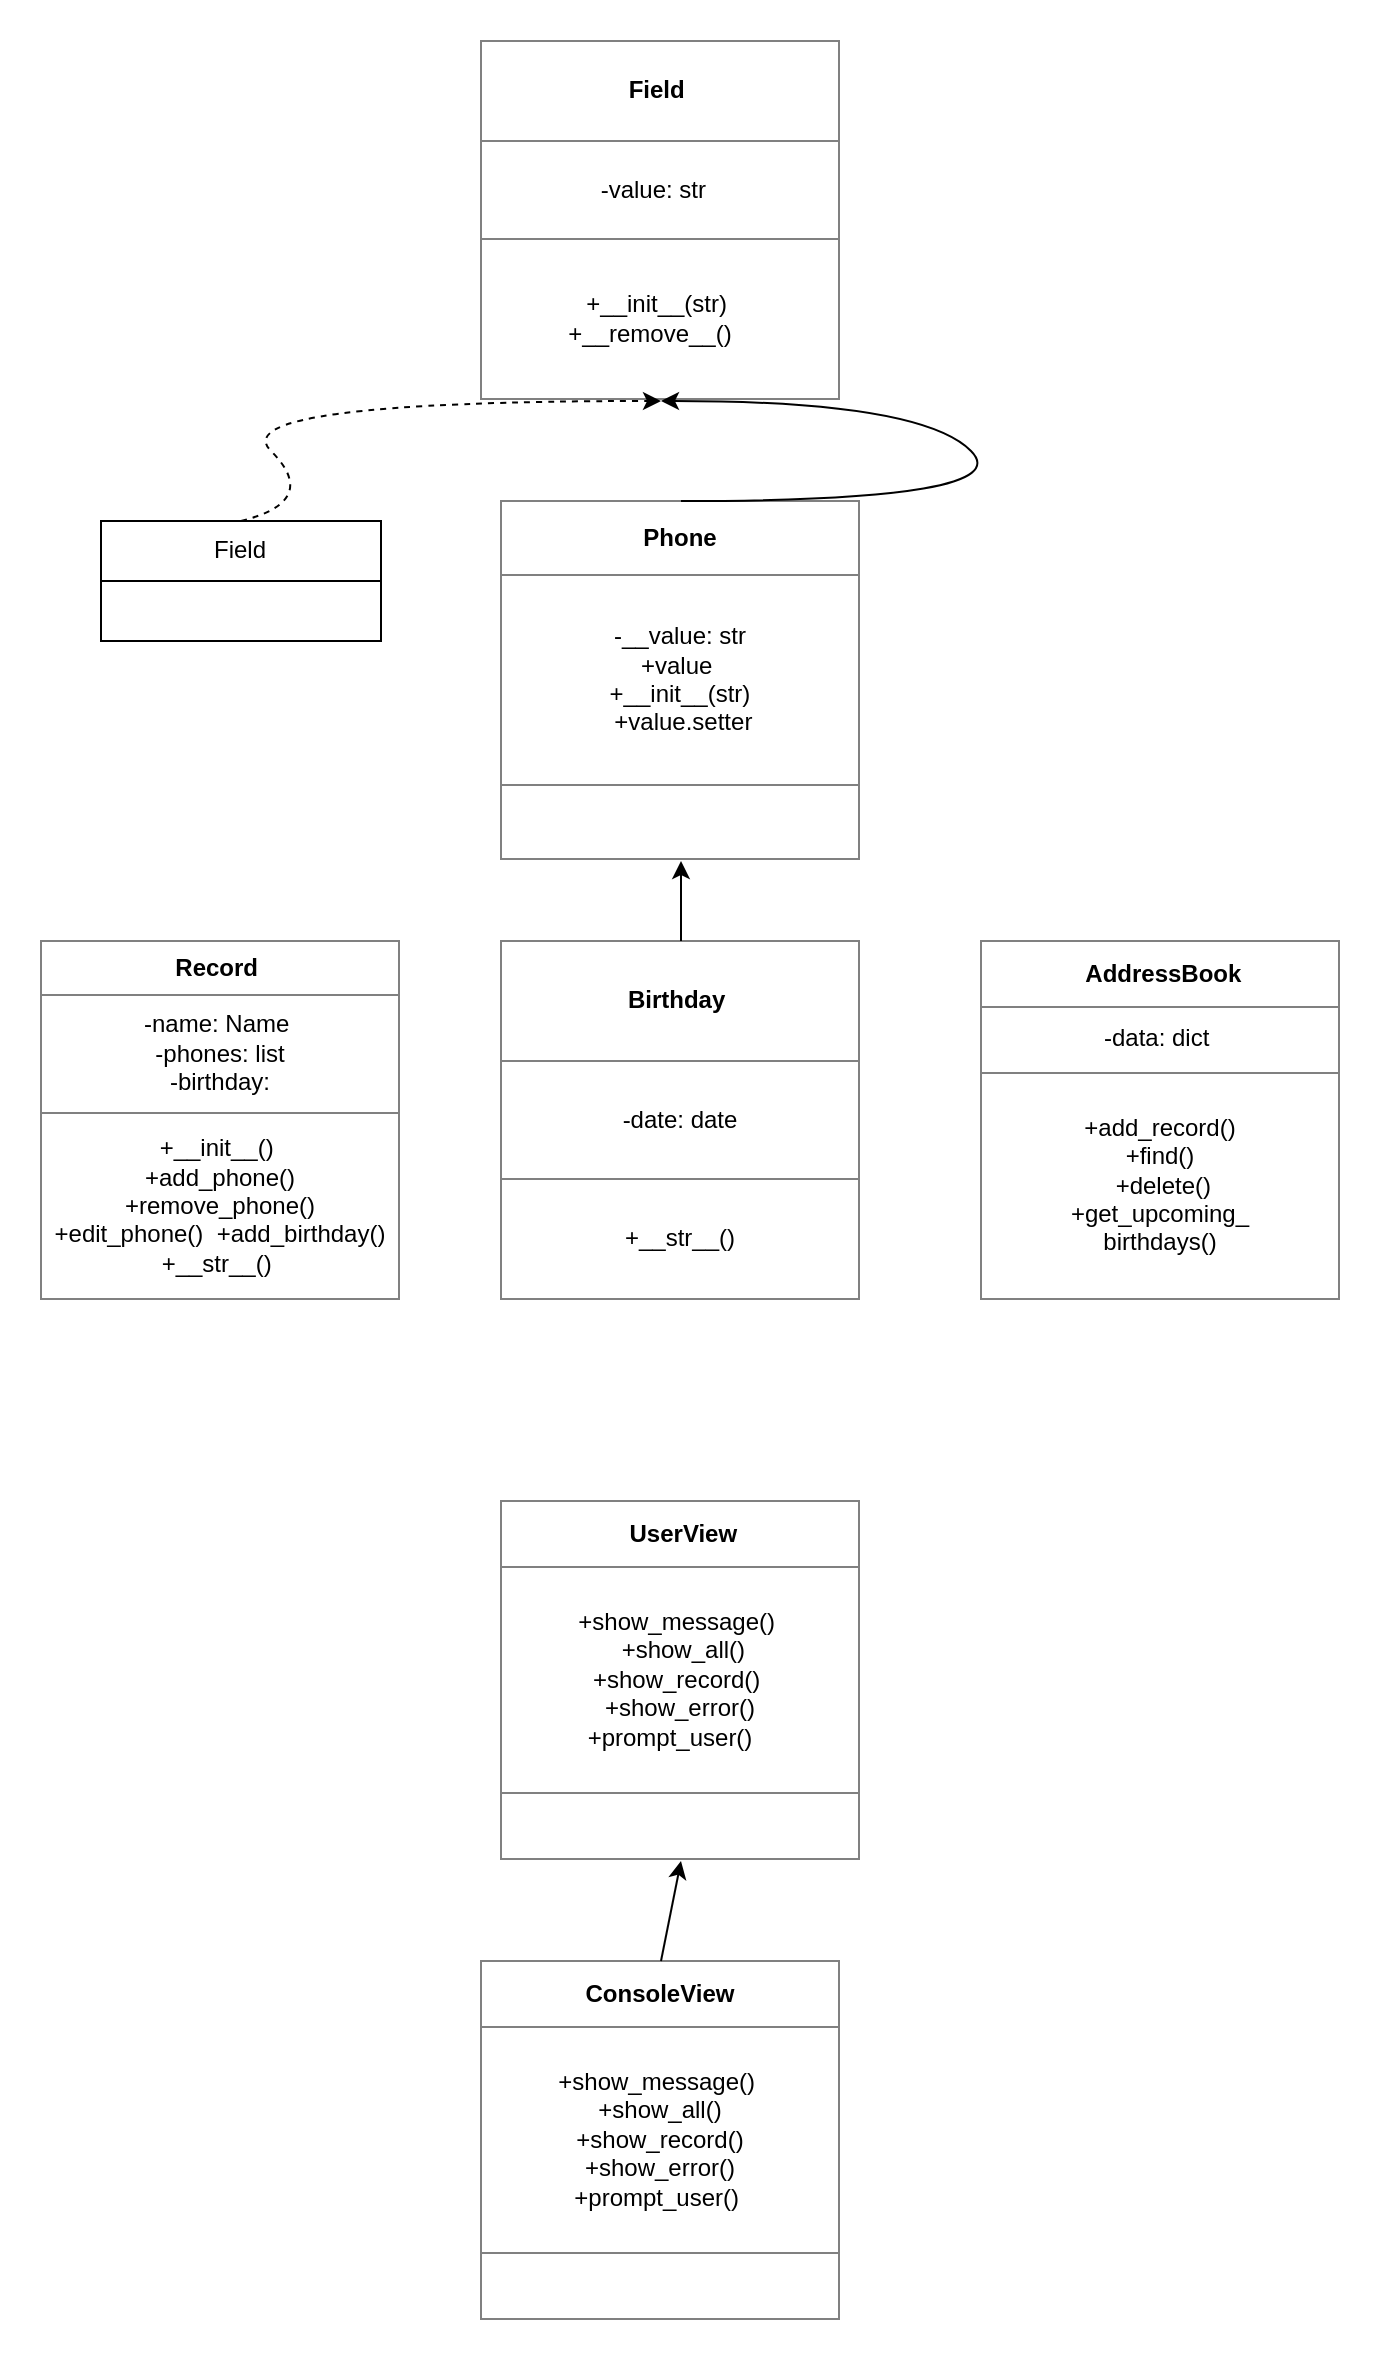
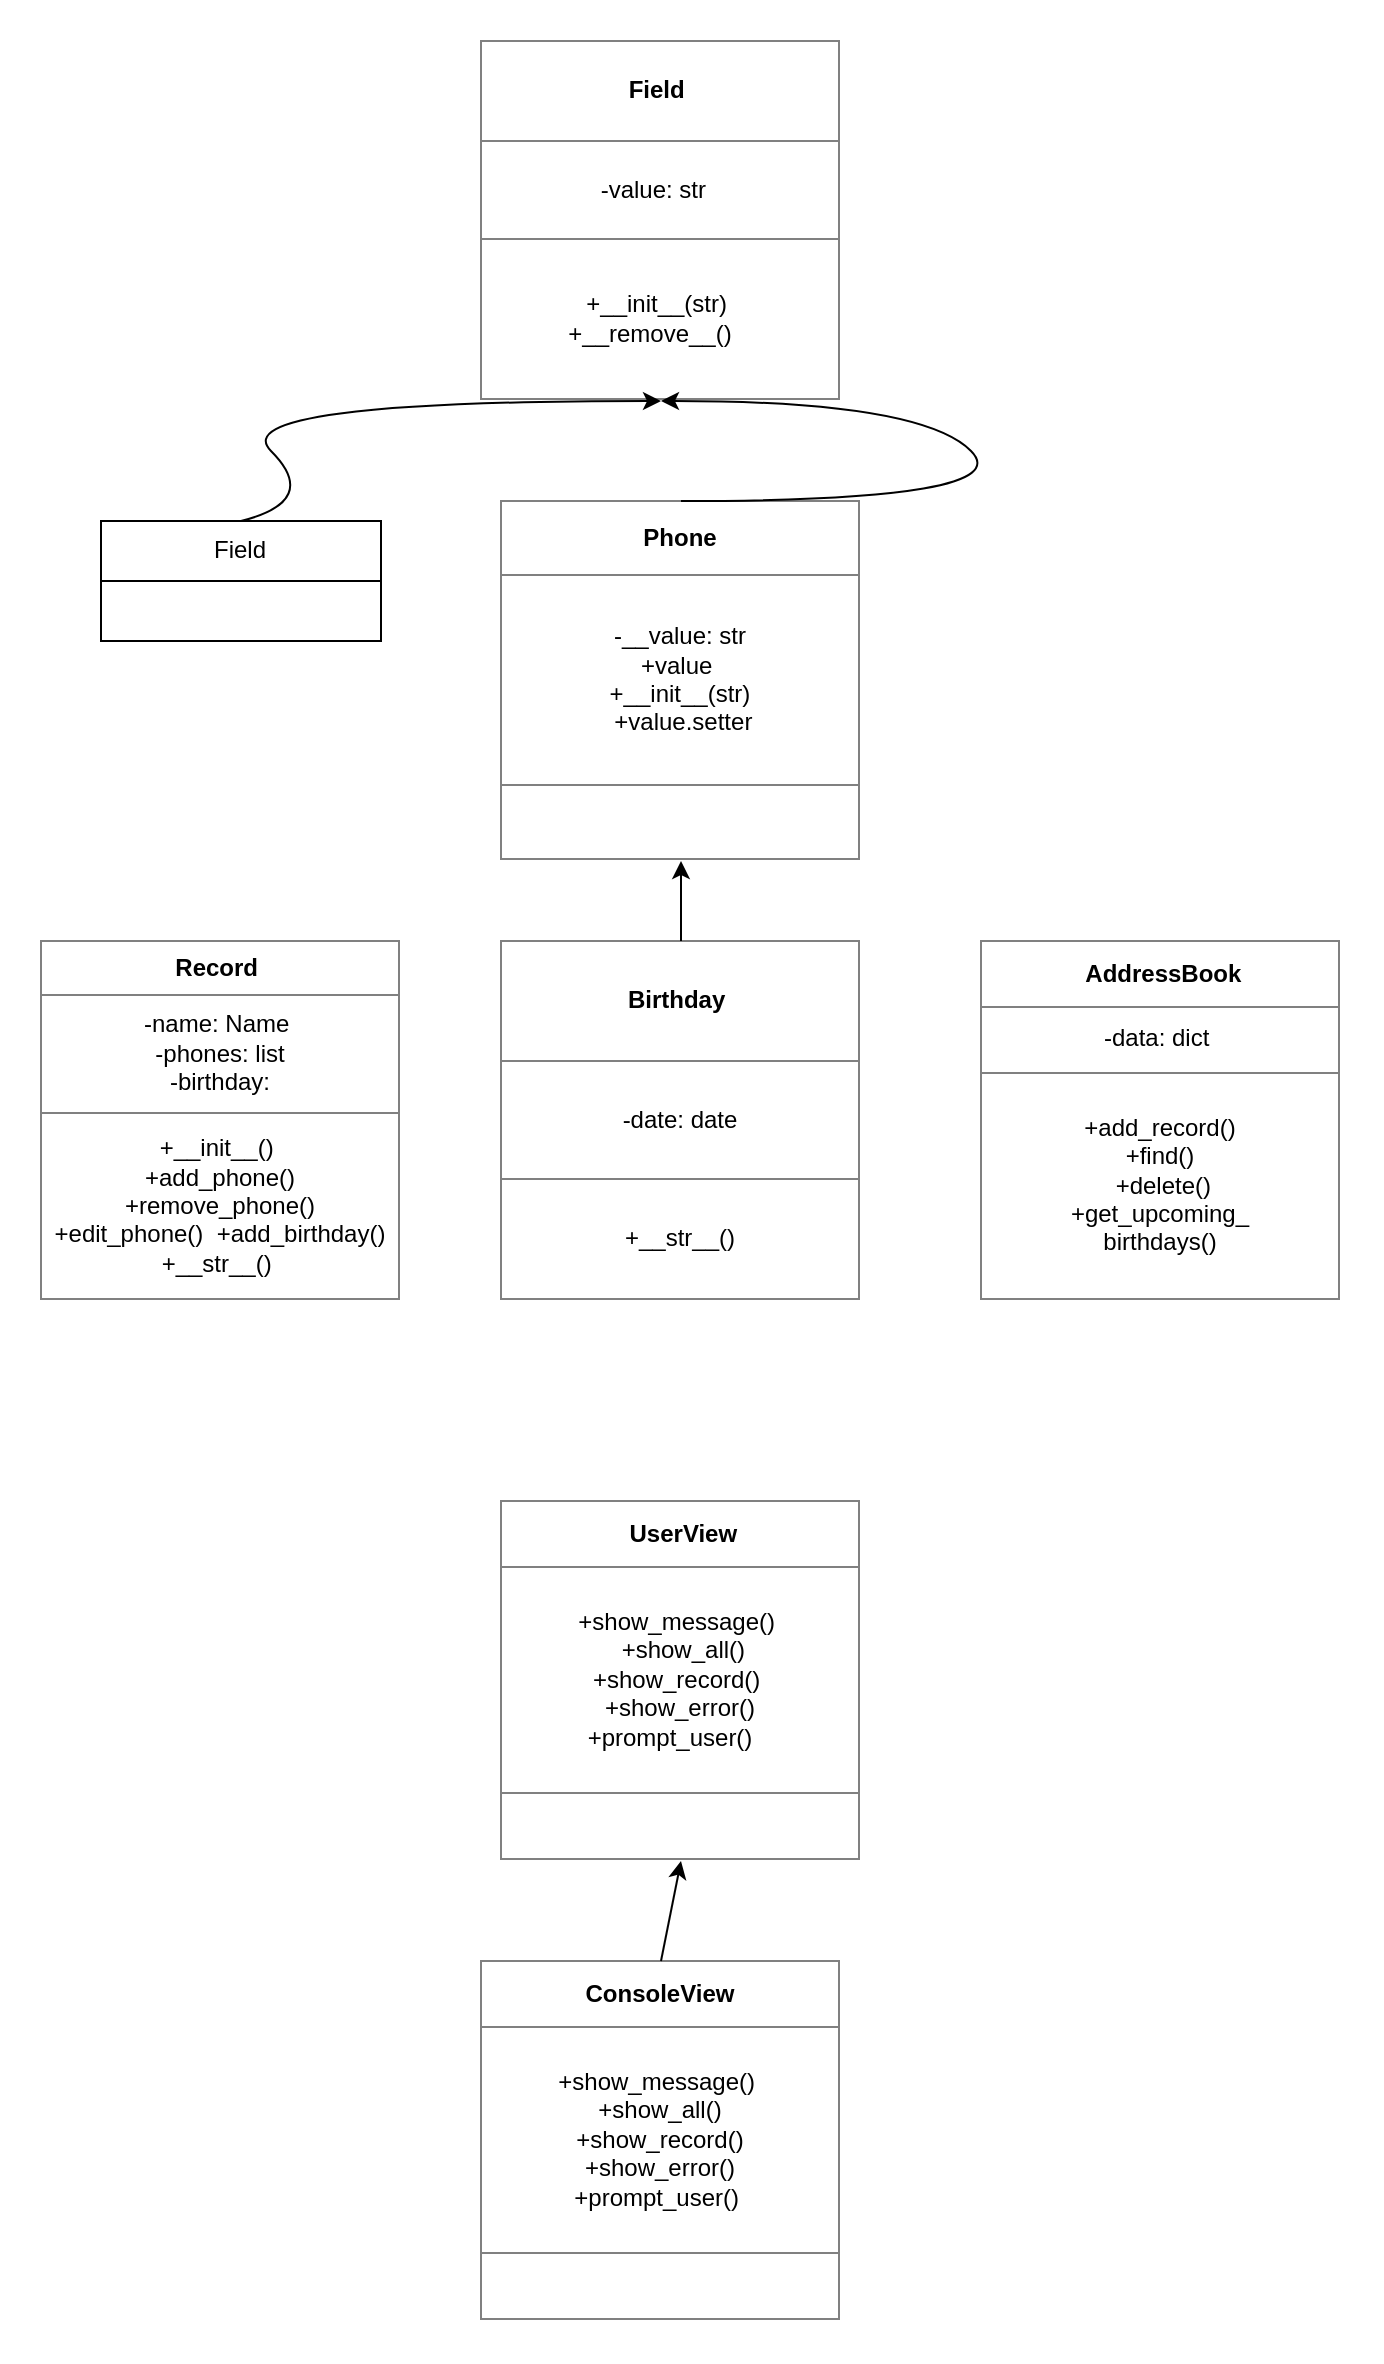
  <mxCell id="0" />
  <mxCell id="1" parent="0" />
  <mxCell id="2" value="&lt;table border=&quot;1&quot; width=&quot;100%&quot; height=&quot;100%&quot; cellpadding=&quot;4&quot; style=&quot;width:100%;height:100%;border-collapse:collapse;&quot;&gt;&lt;tbody&gt;&lt;tr&gt;&lt;th align=&quot;center&quot;&gt;&amp;nbsp; Field&amp;nbsp; &amp;nbsp;&lt;br&gt;&lt;/th&gt;&lt;/tr&gt;&lt;tr&gt;&lt;td align=&quot;center&quot;&gt;&amp;nbsp; -value: str   &amp;nbsp; &amp;nbsp;&lt;/td&gt;&lt;/tr&gt;&lt;tr&gt;&lt;td align=&quot;center&quot;&gt;+__init__(str)&amp;nbsp;&lt;br&gt;+__remove__()&amp;nbsp; &amp;nbsp;&lt;br&gt;&lt;/td&gt;&lt;/tr&gt;&lt;/tbody&gt;&lt;/table&gt;" style="text;html=1;whiteSpace=wrap;strokeColor=none;fillColor=none;overflow=fill;" vertex="1" parent="1"><mxGeometry x="240" y="20" width="180" height="180" as="geometry" /></mxCell>
  <mxCell id="3" value="&lt;table border=&quot;1&quot; width=&quot;100%&quot; height=&quot;100%&quot; cellpadding=&quot;4&quot; style=&quot;width:100%;height:100%;border-collapse:collapse;&quot;&gt;&lt;tbody&gt;&lt;tr&gt;&lt;th align=&quot;center&quot;&gt;Phone&lt;/th&gt;&lt;/tr&gt;&lt;tr&gt;&lt;td align=&quot;center&quot;&gt;-__value: str &lt;br&gt;+value&amp;nbsp;&lt;br&gt;&amp;nbsp;+__init__(str)&amp;nbsp;&lt;br&gt;&amp;nbsp;+value.setter&lt;br&gt;&lt;/td&gt;&lt;/tr&gt;&lt;tr&gt;&lt;td align=&quot;center&quot;&gt;&lt;br&gt;&lt;/td&gt;&lt;/tr&gt;&lt;/tbody&gt;&lt;/table&gt;" style="text;html=1;whiteSpace=wrap;strokeColor=none;fillColor=none;overflow=fill;" vertex="1" parent="1"><mxGeometry x="250" y="250" width="180" height="180" as="geometry" /></mxCell>
  <mxCell id="4" value="Field" style="swimlane;fontStyle=0;childLayout=stackLayout;horizontal=1;startSize=30;horizontalStack=0;resizeParent=1;resizeParentMax=0;resizeLast=0;collapsible=1;marginBottom=0;whiteSpace=wrap;html=1;" vertex="1" parent="1"><mxGeometry x="50" y="260" width="140" height="60" as="geometry" /></mxCell>
  <mxCell id="5" value="&lt;table border=&quot;1&quot; width=&quot;100%&quot; height=&quot;100%&quot; cellpadding=&quot;4&quot; style=&quot;width:100%;height:100%;border-collapse:collapse;&quot;&gt;&lt;tbody&gt;&lt;tr&gt;&lt;th align=&quot;center&quot;&gt;Birthday&amp;nbsp;&lt;/th&gt;&lt;/tr&gt;&lt;tr&gt;&lt;td align=&quot;center&quot;&gt;-date: date&lt;br&gt;&lt;/td&gt;&lt;/tr&gt;&lt;tr&gt;&lt;td align=&quot;center&quot;&gt;+__str__()&lt;br&gt;&lt;/td&gt;&lt;/tr&gt;&lt;/tbody&gt;&lt;/table&gt;" style="text;html=1;whiteSpace=wrap;strokeColor=none;fillColor=none;overflow=fill;" vertex="1" parent="1"><mxGeometry x="250" y="470" width="180" height="180" as="geometry" /></mxCell>
  <mxCell id="6" value="&lt;table border=&quot;1&quot; width=&quot;100%&quot; height=&quot;100%&quot; cellpadding=&quot;4&quot; style=&quot;width:100%;height:100%;border-collapse:collapse;&quot;&gt;&lt;tbody&gt;&lt;tr&gt;&lt;th align=&quot;center&quot;&gt;Record&amp;nbsp;&lt;br&gt;&lt;/th&gt;&lt;/tr&gt;&lt;tr&gt;&lt;td align=&quot;center&quot;&gt;-name: Name&amp;nbsp;&lt;br&gt;&amp;nbsp;-phones: list&amp;nbsp;&lt;br&gt;&amp;nbsp;-birthday:&amp;nbsp;&lt;/td&gt;&lt;/tr&gt;&lt;tr&gt;&lt;td align=&quot;center&quot;&gt;+__init__()&amp;nbsp;&lt;br&gt;&amp;nbsp;+add_phone()&amp;nbsp; +remove_phone() +edit_phone()&amp;nbsp; +add_birthday()&lt;br&gt;+__str__()&amp;nbsp;&lt;br&gt;&lt;/td&gt;&lt;/tr&gt;&lt;/tbody&gt;&lt;/table&gt;" style="text;html=1;whiteSpace=wrap;strokeColor=none;fillColor=none;overflow=fill;" vertex="1" parent="1"><mxGeometry x="20" y="470" width="180" height="180" as="geometry" /></mxCell>
  <mxCell id="7" value="&lt;table border=&quot;1&quot; width=&quot;100%&quot; height=&quot;100%&quot; cellpadding=&quot;4&quot; style=&quot;width:100%;height:100%;border-collapse:collapse;&quot;&gt;&lt;tbody&gt;&lt;tr&gt;&lt;th align=&quot;center&quot;&gt;&amp;nbsp;AddressBook&lt;br&gt;&lt;/th&gt;&lt;/tr&gt;&lt;tr&gt;&lt;td align=&quot;center&quot;&gt;-data: dict&amp;nbsp;&lt;br&gt;&lt;/td&gt;&lt;/tr&gt;&lt;tr&gt;&lt;td align=&quot;center&quot;&gt;&amp;nbsp;+add_record()&amp;nbsp;&lt;br&gt;&amp;nbsp;+find()&amp;nbsp;&lt;br&gt;&amp;nbsp;+delete() &lt;br&gt;+get_upcoming_ &lt;br&gt;birthdays()&lt;br&gt;&lt;/td&gt;&lt;/tr&gt;&lt;/tbody&gt;&lt;/table&gt;" style="text;html=1;whiteSpace=wrap;strokeColor=none;fillColor=none;overflow=fill;" vertex="1" parent="1"><mxGeometry x="490" y="470" width="180" height="180" as="geometry" /></mxCell>
  <mxCell id="8" value="&lt;table border=&quot;1&quot; width=&quot;100%&quot; height=&quot;100%&quot; cellpadding=&quot;4&quot; style=&quot;width:100%;height:100%;border-collapse:collapse;&quot;&gt;&lt;tbody&gt;&lt;tr&gt;&lt;th align=&quot;center&quot;&gt;&amp;nbsp;UserView&lt;br&gt;&lt;/th&gt;&lt;/tr&gt;&lt;tr&gt;&lt;td align=&quot;center&quot;&gt;+show_message()&amp;nbsp;&lt;br&gt;&amp;nbsp;+show_all() &lt;br&gt;+show_record()&amp;nbsp;&lt;br&gt;&amp;nbsp;+show_error()&amp;nbsp; +prompt_user()&amp;nbsp; &amp;nbsp;&lt;br&gt;&lt;/td&gt;&lt;/tr&gt;&lt;tr&gt;&lt;td align=&quot;center&quot;&gt;&lt;br&gt;&lt;/td&gt;&lt;/tr&gt;&lt;/tbody&gt;&lt;/table&gt;" style="text;html=1;whiteSpace=wrap;strokeColor=none;fillColor=none;overflow=fill;" vertex="1" parent="1"><mxGeometry x="250" y="750" width="180" height="180" as="geometry" /></mxCell>
  <mxCell id="9" value="&lt;table border=&quot;1&quot; width=&quot;100%&quot; height=&quot;100%&quot; cellpadding=&quot;4&quot; style=&quot;width:100%;height:100%;border-collapse:collapse;&quot;&gt;&lt;tbody&gt;&lt;tr&gt;&lt;th align=&quot;center&quot;&gt;ConsoleView&lt;br&gt;&lt;/th&gt;&lt;/tr&gt;&lt;tr&gt;&lt;td align=&quot;center&quot;&gt;+show_message()&amp;nbsp;&lt;br&gt;&amp;nbsp;+show_all()&amp;nbsp;&lt;br&gt;&amp;nbsp;+show_record()&amp;nbsp;&lt;br&gt;&amp;nbsp;+show_error()&amp;nbsp; +prompt_user()&amp;nbsp;&lt;/td&gt;&lt;/tr&gt;&lt;tr&gt;&lt;td align=&quot;center&quot;&gt;&lt;br&gt;&lt;/td&gt;&lt;/tr&gt;&lt;/tbody&gt;&lt;/table&gt;" style="text;html=1;whiteSpace=wrap;strokeColor=none;fillColor=none;overflow=fill;" vertex="1" parent="1"><mxGeometry x="240" y="980" width="180" height="180" as="geometry" /></mxCell>
- <mxCell id="10" value="" style="curved=1;endArrow=classic;html=1;rounded=0;exitX=0.5;exitY=0;exitDx=0;exitDy=0;entryX=0.5;entryY=1;entryDx=0;entryDy=0;dashed=1;" edge="1" parent="1" source="4" target="2"><mxGeometry width="50" height="50" relative="1" as="geometry"><mxPoint x="110" y="250" as="sourcePoint" /><mxPoint x="160" y="200" as="targetPoint" /><Array as="points"><mxPoint x="160" y="250" /><mxPoint x="110" y="200" /></Array></mxGeometry></mxCell>
+ <mxCell id="10" value="" style="curved=1;endArrow=classic;html=1;rounded=0;exitX=0.5;exitY=0;exitDx=0;exitDy=0;entryX=0.5;entryY=1;entryDx=0;entryDy=0;" edge="1" parent="1" source="4" target="2"><mxGeometry width="50" height="50" relative="1" as="geometry"><mxPoint x="110" y="250" as="sourcePoint" /><mxPoint x="160" y="200" as="targetPoint" /><Array as="points"><mxPoint x="160" y="250" /><mxPoint x="110" y="200" /></Array></mxGeometry></mxCell>
  <mxCell id="11" value="" style="curved=1;endArrow=classic;html=1;rounded=0;exitX=0.5;exitY=0;exitDx=0;exitDy=0;entryX=0.5;entryY=1;entryDx=0;entryDy=0;" edge="1" parent="1" source="3" target="2"><mxGeometry width="50" height="50" relative="1" as="geometry"><mxPoint x="460" y="250" as="sourcePoint" /><mxPoint x="510" y="200" as="targetPoint" /><Array as="points"><mxPoint x="510" y="250" /><mxPoint x="460" y="200" /></Array></mxGeometry></mxCell>
  <mxCell id="12" value="" style="endArrow=classic;html=1;rounded=0;entryX=0.5;entryY=1;entryDx=0;entryDy=0;exitX=0.5;exitY=0;exitDx=0;exitDy=0;" edge="1" parent="1" source="5" target="3"><mxGeometry width="50" height="50" relative="1" as="geometry"><mxPoint x="370" y="490" as="sourcePoint" /><mxPoint x="420" y="440" as="targetPoint" /></mxGeometry></mxCell>
  <mxCell id="13" value="" style="endArrow=classic;html=1;rounded=0;entryX=0.5;entryY=1;entryDx=0;entryDy=0;exitX=0.5;exitY=0;exitDx=0;exitDy=0;" edge="1" parent="1" source="9" target="8"><mxGeometry width="50" height="50" relative="1" as="geometry"><mxPoint x="270" y="970" as="sourcePoint" /><mxPoint x="320" y="920" as="targetPoint" /></mxGeometry></mxCell>
